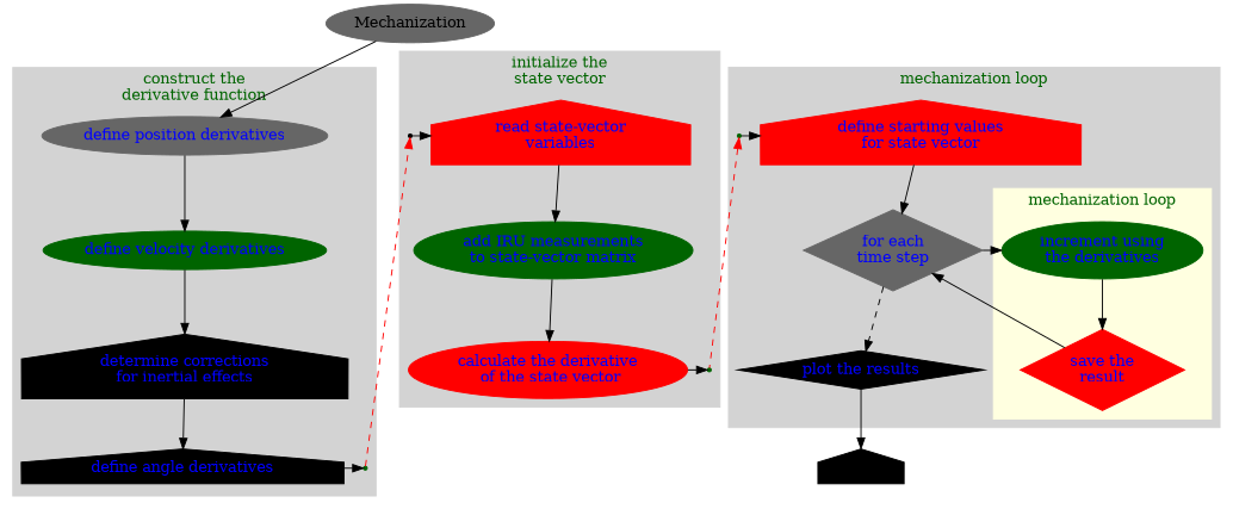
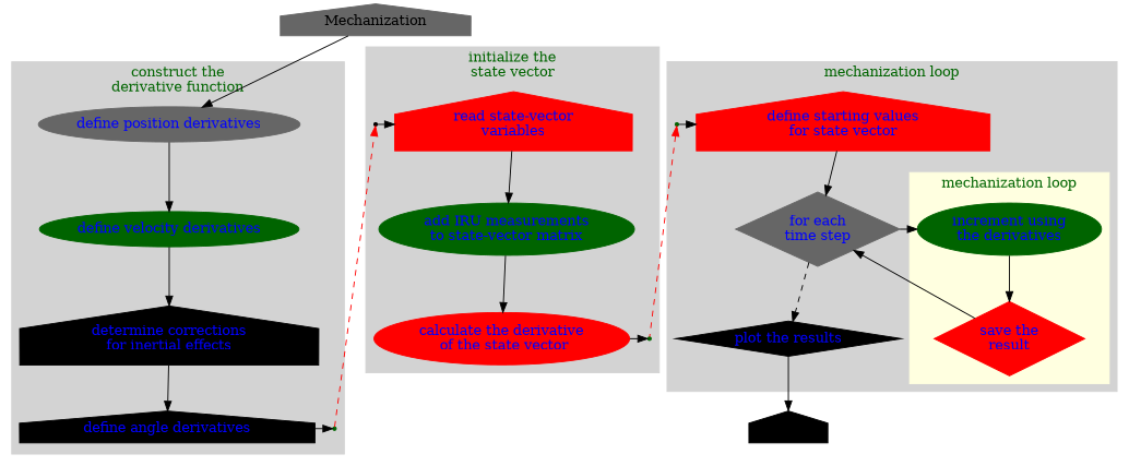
  digraph {
    node [color=darkgreen fontcolor=blue style=filled shape=house]
    edge [weight=20]
    "define position derivatives" [color=gray40 shape=ellipse]
    "define velocity derivatives" [shape=ellipse]
    "determine corrections\nfor inertial effects" [color=black]
    "define angle derivatives" [color=black]
    "(a)" [shape=point]
    "(b)" [color=black shape=point]
    "read state-vector\nvariables" [color=red]
    "add IRU measurements\nto state-vector matrix" [shape=ellipse]
    "calculate the derivative\n of the state vector" [color=red shape=ellipse]
    "(c)" [shape=point]
    "increment using\nthe derivatives" [shape=ellipse]
    "save the\nresult" [color=red shape=diamond]
    "(d)" [shape=point]
    "define starting values\nfor state vector" [color=red]
    "for each\ntime step" [color=gray40 shape=diamond]
    "plot the results" [color=black shape=diamond]
    END [color=black fontcolor=""]
-   Mechanization [color=gray40 shape=ellipse fontcolor=""]
+   Mechanization [color=gray40 fontcolor=""]
    subgraph cluster_1 {
      color=lightgrey
      fontcolor=darkgreen
      label="construct the\nderivative function"
      style=filled
      "define position derivatives"
      "define velocity derivatives"
      "determine corrections\nfor inertial effects"
      "define angle derivatives"
      "(a)"
    }
    subgraph cluster_2 {
      color=lightgrey
      fontcolor=darkgreen
      label="initialize the\nstate vector"
      style=filled
      "(b)"
      "read state-vector\nvariables"
      "add IRU measurements\nto state-vector matrix"
      "calculate the derivative\n of the state vector"
      "(c)"
    }
    subgraph cluster_3 {
      color=lightgrey
      fontcolor=darkgreen
      label="mechanization loop"
      style=filled
      "(d)"
      "define starting values\nfor state vector"
      "for each\ntime step"
      "plot the results"
      subgraph cluster_4 {
        color=lightyellow
        fontcolor=darkgreen
        label="mechanization loop"
        style=filled
        "increment using\nthe derivatives"
        "save the\nresult"
      }
    }
    "define position derivatives" -> "define velocity derivatives" [weight=9]
    "define velocity derivatives" -> "determine corrections\nfor inertial effects" [weight=9]
    "determine corrections\nfor inertial effects" -> "define angle derivatives" [weight=9]
    "define angle derivatives" -> "(a)" [minlen=0.1 weight=9]
    "(a)" -> "(b)" [color=red style=dashed weight=1]
    "(b)" -> "read state-vector\nvariables" [minlen=0.1]
    "read state-vector\nvariables" -> "add IRU measurements\nto state-vector matrix"
    "add IRU measurements\nto state-vector matrix" -> "calculate the derivative\n of the state vector"
    "calculate the derivative\n of the state vector" -> "(c)" [minlen=0.1]
    "increment using\nthe derivatives" -> "save the\nresult"
    "save the\nresult" -> "for each\ntime step" [weight=1]
    "save the\nresult" -> "plot the results" [style=invis weight=1]
    "(d)" -> "(c)" [color=red dir=back style=dashed weight=0]
    "(d)" -> "define starting values\nfor state vector" [minlen=0.1]
    "define starting values\nfor state vector" -> "for each\ntime step" [weight=100]
    "for each\ntime step" -> "increment using\nthe derivatives" [minlen=0.1 weight=5]
    "for each\ntime step" -> "plot the results" [style=dashed weight=35]
    "plot the results" -> END [weight=""]
    Mechanization -> "define position derivatives" [weight=5]
    Mechanization -> "(b)" [style=invis weight=13]
    Mechanization -> "(d)" [style=invis weight=5]
  }
